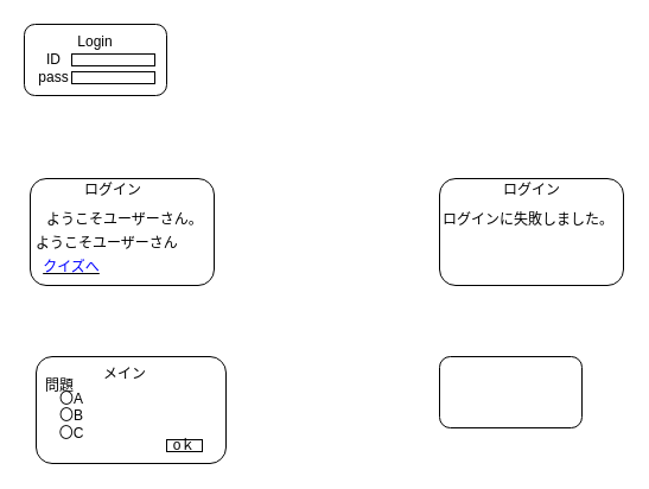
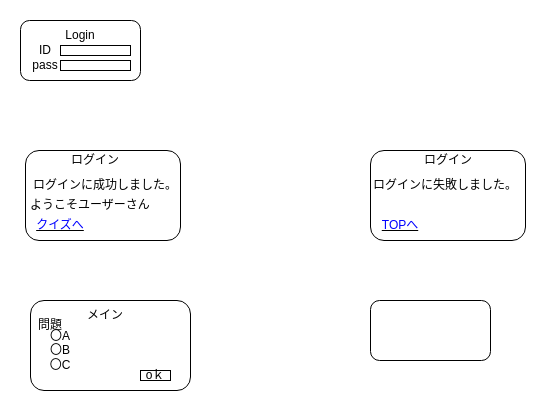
  <mxCell id="0" />
  <mxCell id="1" parent="0" />
  <mxCell id="2" value="" style="rounded=1;whiteSpace=wrap;html=1;" parent="1" vertex="1"><mxGeometry x="20" y="20" width="120" height="60" as="geometry" /></mxCell>
  <mxCell id="3" value="" style="rounded=0;whiteSpace=wrap;html=1;" parent="1" vertex="1"><mxGeometry x="60" y="45" width="70" height="10" as="geometry" /></mxCell>
  <mxCell id="4" value="Login" style="text;html=1;strokeColor=none;fillColor=none;align=center;verticalAlign=middle;whiteSpace=wrap;rounded=0;" parent="1" vertex="1"><mxGeometry x="50" y="20" width="60" height="30" as="geometry" /></mxCell>
  <mxCell id="5" value="" style="rounded=0;whiteSpace=wrap;html=1;" parent="1" vertex="1"><mxGeometry x="60" y="60" width="70" height="10" as="geometry" /></mxCell>
  <mxCell id="6" value="ID" style="text;html=1;strokeColor=none;fillColor=none;align=center;verticalAlign=middle;whiteSpace=wrap;rounded=0;" parent="1" vertex="1"><mxGeometry x="20" y="45" width="50" height="10" as="geometry" /></mxCell>
  <mxCell id="7" value="pass" style="text;html=1;strokeColor=none;fillColor=none;align=center;verticalAlign=middle;whiteSpace=wrap;rounded=0;" parent="1" vertex="1"><mxGeometry x="25" y="60" width="40" height="10" as="geometry" /></mxCell>
  <mxCell id="8" value="" style="rounded=1;whiteSpace=wrap;html=1;" parent="1" vertex="1"><mxGeometry x="25" y="150" width="155" height="90" as="geometry" /></mxCell>
  <mxCell id="9" value="ログイン" style="text;html=1;strokeColor=none;fillColor=none;align=center;verticalAlign=middle;whiteSpace=wrap;rounded=0;" parent="1" vertex="1"><mxGeometry x="65" y="150" width="60" height="20" as="geometry" /></mxCell>
- <mxCell id="10" value="ようこそユーザーさん。" style="text;html=1;strokeColor=none;fillColor=none;align=center;verticalAlign=middle;whiteSpace=wrap;rounded=0;" parent="1" vertex="1"><mxGeometry x="30" y="170" width="150" height="30" as="geometry" /></mxCell>
+ <mxCell id="10" value="ログインに成功しました。" style="text;html=1;strokeColor=none;fillColor=none;align=center;verticalAlign=middle;whiteSpace=wrap;rounded=0;" parent="1" vertex="1"><mxGeometry x="30" y="170" width="150" height="30" as="geometry" /></mxCell>
  <mxCell id="11" value="ようこそユーザーさん" style="text;html=1;strokeColor=none;fillColor=none;align=center;verticalAlign=middle;whiteSpace=wrap;rounded=0;" parent="1" vertex="1"><mxGeometry x="25" y="190" width="130" height="30" as="geometry" /></mxCell>
  <mxCell id="12" value="&lt;u&gt;&lt;font color=&quot;#0000ff&quot;&gt;クイズへ&lt;/font&gt;&lt;/u&gt;" style="text;html=1;strokeColor=none;fillColor=none;align=center;verticalAlign=middle;whiteSpace=wrap;rounded=0;" parent="1" vertex="1"><mxGeometry x="30" y="210" width="60" height="30" as="geometry" /></mxCell>
  <mxCell id="13" value="" style="rounded=1;whiteSpace=wrap;html=1;" parent="1" vertex="1"><mxGeometry x="370" y="150" width="155" height="90" as="geometry" /></mxCell>
  <mxCell id="14" value="ログイン" style="text;html=1;strokeColor=none;fillColor=none;align=center;verticalAlign=middle;whiteSpace=wrap;rounded=0;" parent="1" vertex="1"><mxGeometry x="417.5" y="150" width="60" height="20" as="geometry" /></mxCell>
  <mxCell id="15" value="ログインに失敗しました。" style="text;html=1;strokeColor=none;fillColor=none;align=center;verticalAlign=middle;whiteSpace=wrap;rounded=0;" parent="1" vertex="1"><mxGeometry x="370" y="170" width="150" height="30" as="geometry" /></mxCell>
+ <mxCell id="16" value="&lt;u&gt;&lt;font color=&quot;#0000ff&quot;&gt;TOPへ&lt;/font&gt;&lt;/u&gt;" style="text;html=1;strokeColor=none;fillColor=none;align=center;verticalAlign=middle;whiteSpace=wrap;rounded=0;" parent="1" vertex="1"><mxGeometry x="370" y="210" width="60" height="30" as="geometry" /></mxCell>
  <mxCell id="17" value="" style="rounded=1;whiteSpace=wrap;html=1;fontColor=#0000FF;" parent="1" vertex="1"><mxGeometry x="30" y="300" width="160" height="90" as="geometry" /></mxCell>
  <mxCell id="18" value="メイン" style="text;html=1;strokeColor=none;fillColor=none;align=center;verticalAlign=middle;whiteSpace=wrap;rounded=0;fontColor=#000000;" parent="1" vertex="1"><mxGeometry x="75" y="300" width="60" height="30" as="geometry" /></mxCell>
  <mxCell id="19" value="問題" style="text;html=1;strokeColor=none;fillColor=none;align=center;verticalAlign=middle;whiteSpace=wrap;rounded=0;fontColor=#000000;" parent="1" vertex="1"><mxGeometry x="20" y="310" width="60" height="30" as="geometry" /></mxCell>
  <mxCell id="20" value="〇A&lt;br&gt;〇B&lt;br&gt;〇C" style="text;html=1;strokeColor=none;fillColor=none;align=center;verticalAlign=middle;whiteSpace=wrap;rounded=0;fontColor=#000000;" parent="1" vertex="1"><mxGeometry x="30" y="330" width="60" height="40" as="geometry" /></mxCell>
  <mxCell id="21" value="oｋ" style="rounded=0;whiteSpace=wrap;html=1;fontColor=#000000;" parent="1" vertex="1"><mxGeometry x="140" y="370" width="30" height="10" as="geometry" /></mxCell>
  <mxCell id="22" value="" style="rounded=1;whiteSpace=wrap;html=1;" vertex="1" parent="1"><mxGeometry x="370" y="300" width="120" height="60" as="geometry" /></mxCell>
